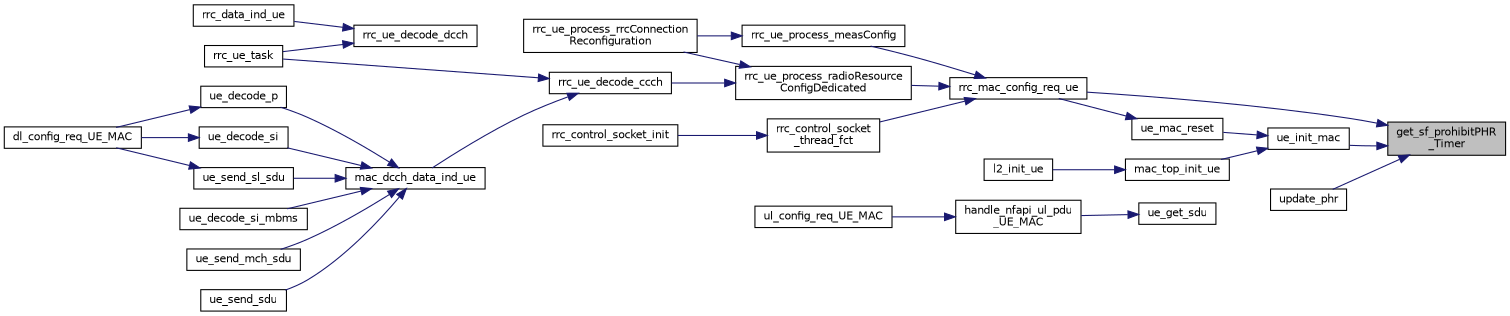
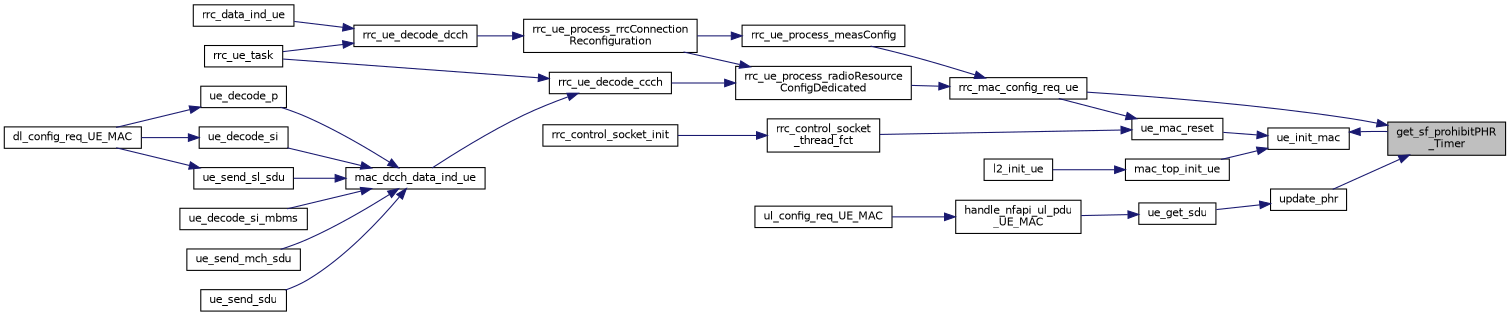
  digraph {
    rankdir=RL
    node [color=black fillcolor=white fontname=Helvetica fontsize=10 shape=record style=filled]
    edge [color=midnightblue dir=back fontname=Helvetica fontsize=10 labelfontname=Helvetica labelfontsize=10 style=solid]
    n1 [fillcolor=grey75 fontcolor=black height=0.2 label="get_sf_prohibitPHR\l_Timer" width=0.4]
    n2 [height=0.2 label=rrc_mac_config_req_ue width=0.4]
    n3 [height=0.2 label=ue_init_mac width=0.4]
    n4 [height=0.2 label=update_phr width=0.4]
    n5 [height=0.2 label="rrc_control_socket\l_thread_fct" width=0.4]
    n6 [height=0.2 label=rrc_ue_process_measConfig width=0.4]
    n7 [height=0.2 label="rrc_ue_process_radioResource\lConfigDedicated" width=0.4]
    n8 [height=0.2 label=mac_top_init_ue width=0.4]
    n9 [height=0.2 label=ue_mac_reset width=0.4]
    n10 [height=0.2 label=ue_get_sdu width=0.4]
    n11 [height=0.2 label=rrc_control_socket_init width=0.4]
    n12 [height=0.2 label="rrc_ue_process_rrcConnection\lReconfiguration" width=0.4]
    n13 [height=0.2 label=rrc_ue_decode_ccch width=0.4]
    n14 [height=0.2 label=rrc_ue_decode_dcch width=0.4]
    n15 [height=0.2 label=rrc_data_ind_ue width=0.4]
    n16 [height=0.2 label=rrc_ue_task width=0.4]
    n17 [height=0.2 label=mac_dcch_data_ind_ue width=0.4]
    n18 [height=0.2 label=ue_decode_p width=0.4]
    n19 [height=0.2 label=ue_decode_si width=0.4]
    n20 [height=0.2 label=ue_decode_si_mbms width=0.4]
    n21 [height=0.2 label=ue_send_mch_sdu width=0.4]
    n22 [height=0.2 label=ue_send_sdu width=0.4]
    n23 [height=0.2 label=ue_send_sl_sdu width=0.4]
    n24 [height=0.2 label=dl_config_req_UE_MAC width=0.4]
    n25 [height=0.2 label=l2_init_ue width=0.4]
    n26 [height=0.2 label="handle_nfapi_ul_pdu\l_UE_MAC" width=0.4]
    n27 [height=0.2 label=ul_config_req_UE_MAC width=0.4]
    n1 -> n2
-   n1 -> n3
+   n3 -> n1
    n1 -> n4
-   n2 -> n5
+   n9 -> n5
    n2 -> n6
    n2 -> n7
    n3 -> n8
    n3 -> n9
+   n4 -> n10
    n5 -> n11
    n6 -> n12
    n7 -> n12
    n7 -> n13
    n8 -> n25
    n9 -> n2
    n10 -> n26
+   n12 -> n14
    n13 -> n16
    n13 -> n17
    n14 -> n15
    n14 -> n16
    n17 -> n18
    n17 -> n19
    n17 -> n20
    n17 -> n21
    n17 -> n22
    n17 -> n23
    n18 -> n24
    n19 -> n24
    n23 -> n24
    n26 -> n27
  }
